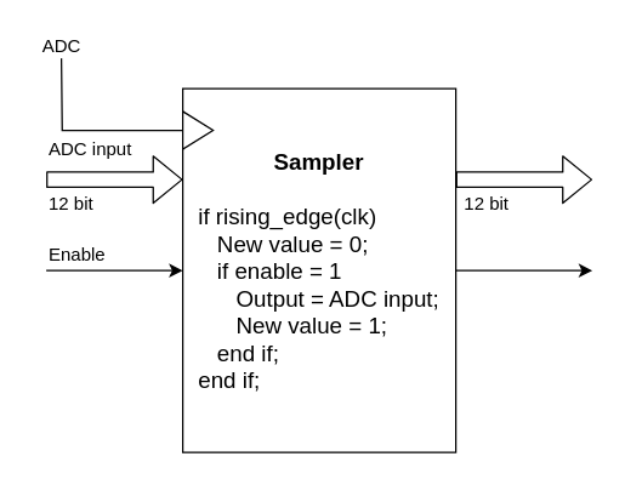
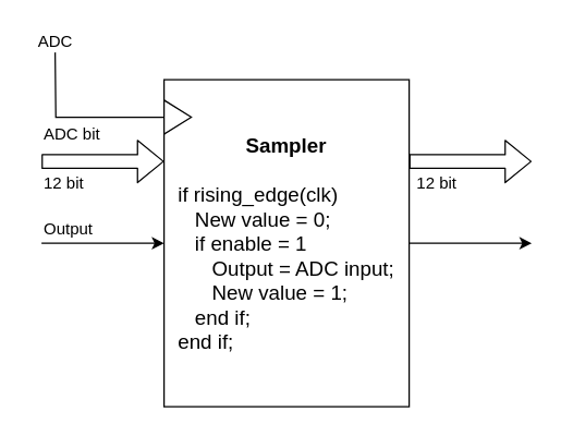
  <mxCell id="0" />
  <mxCell id="1" parent="0" />
  <mxCell id="2" style="edgeStyle=orthogonalEdgeStyle;rounded=0;orthogonalLoop=1;jettySize=auto;html=1;exitX=1;exitY=0.5;exitDx=0;exitDy=0;endArrow=classic;endFill=1;" edge="1" parent="1" source="3"><mxGeometry relative="1" as="geometry"><mxPoint x="390" y="178" as="targetPoint" /></mxGeometry></mxCell>
  <mxCell id="3" value="&lt;font style=&quot;font-size: 15px&quot;&gt;&lt;b&gt;Sampler&lt;/b&gt;&lt;br&gt;&lt;/font&gt;&lt;div style=&quot;text-align: left ; font-size: 15px&quot;&gt;&lt;span&gt;&lt;font style=&quot;font-size: 15px&quot;&gt;&lt;br&gt;&lt;/font&gt;&lt;/span&gt;&lt;/div&gt;&lt;div style=&quot;text-align: left ; font-size: 15px&quot;&gt;&lt;span&gt;&lt;font style=&quot;font-size: 15px&quot;&gt;if rising_edge(clk)&lt;/font&gt;&lt;/span&gt;&lt;/div&gt;&lt;div style=&quot;text-align: left ; font-size: 15px&quot;&gt;&lt;span&gt;&lt;font style=&quot;font-size: 15px&quot;&gt;&amp;nbsp; &amp;nbsp;New value = 0;&lt;/font&gt;&lt;/span&gt;&lt;/div&gt;&lt;div style=&quot;text-align: left ; font-size: 15px&quot;&gt;&lt;span&gt;&lt;font style=&quot;font-size: 15px&quot;&gt;&amp;nbsp; &amp;nbsp;if enable = 1&lt;/font&gt;&lt;/span&gt;&lt;/div&gt;&lt;div style=&quot;text-align: left ; font-size: 15px&quot;&gt;&lt;span&gt;&lt;font style=&quot;font-size: 15px&quot;&gt;&amp;nbsp; &amp;nbsp; &amp;nbsp; Output = ADC input;&lt;/font&gt;&lt;/span&gt;&lt;/div&gt;&lt;div style=&quot;text-align: left ; font-size: 15px&quot;&gt;&lt;span&gt;&lt;font style=&quot;font-size: 15px&quot;&gt;&amp;nbsp; &amp;nbsp; &amp;nbsp; New value = 1;&lt;/font&gt;&lt;/span&gt;&lt;/div&gt;&lt;div style=&quot;text-align: left ; font-size: 15px&quot;&gt;&lt;font style=&quot;font-size: 15px&quot;&gt;&amp;nbsp; &amp;nbsp;end if;&lt;/font&gt;&lt;/div&gt;&lt;div style=&quot;text-align: left ; font-size: 15px&quot;&gt;&lt;font style=&quot;font-size: 15px&quot;&gt;end if;&lt;/font&gt;&lt;/div&gt;" style="rounded=0;whiteSpace=wrap;html=1;" vertex="1" parent="1"><mxGeometry x="120" y="58" width="180" height="240" as="geometry" /></mxCell>
  <mxCell id="4" value="" style="shape=flexArrow;endArrow=classic;html=1;entryX=0;entryY=0.25;entryDx=0;entryDy=0;" edge="1" parent="1" target="3"><mxGeometry width="50" height="50" relative="1" as="geometry"><mxPoint x="30" y="118" as="sourcePoint" /><mxPoint x="-50" y="148" as="targetPoint" /></mxGeometry></mxCell>
  <mxCell id="5" value="12 bit" style="text;html=1;align=left;verticalAlign=middle;resizable=0;points=[];;autosize=1;" vertex="1" parent="1"><mxGeometry x="30" y="124" width="40" height="20" as="geometry" /></mxCell>
  <mxCell id="6" style="edgeStyle=orthogonalEdgeStyle;rounded=0;orthogonalLoop=1;jettySize=auto;html=1;exitX=0;exitY=0.5;exitDx=0;exitDy=0;endArrow=none;endFill=0;" edge="1" parent="1" source="7"><mxGeometry relative="1" as="geometry"><mxPoint x="40" y="38" as="targetPoint" /></mxGeometry></mxCell>
  <mxCell id="7" value="" style="triangle;whiteSpace=wrap;html=1;" vertex="1" parent="1"><mxGeometry x="120" y="73" width="20" height="25" as="geometry" /></mxCell>
  <mxCell id="8" value="ADC" style="text;html=1;align=center;verticalAlign=middle;resizable=0;points=[];;autosize=1;" vertex="1" parent="1"><mxGeometry x="20" y="20" width="40" height="20" as="geometry" /></mxCell>
- <mxCell id="9" value="ADC input" style="text;html=1;align=left;verticalAlign=middle;resizable=0;points=[];;autosize=1;" vertex="1" parent="1"><mxGeometry x="30" y="88" width="70" height="20" as="geometry" /></mxCell>
+ <mxCell id="9" value="ADC bit" style="text;html=1;align=left;verticalAlign=middle;resizable=0;points=[];;autosize=1;" vertex="1" parent="1"><mxGeometry x="30" y="88" width="70" height="20" as="geometry" /></mxCell>
  <mxCell id="10" value="" style="shape=flexArrow;endArrow=classic;html=1;exitX=1;exitY=0.25;exitDx=0;exitDy=0;" edge="1" parent="1" source="3"><mxGeometry width="50" height="50" relative="1" as="geometry"><mxPoint x="380" y="168" as="sourcePoint" /><mxPoint x="390" y="118" as="targetPoint" /></mxGeometry></mxCell>
  <mxCell id="11" value="12 bit" style="text;html=1;align=center;verticalAlign=middle;resizable=0;points=[];;autosize=1;" vertex="1" parent="1"><mxGeometry x="300" y="124" width="40" height="20" as="geometry" /></mxCell>
- <mxCell id="12" value="Enable" style="text;html=1;align=left;verticalAlign=middle;resizable=0;points=[];;autosize=1;" vertex="1" parent="1"><mxGeometry x="30" y="158" width="50" height="20" as="geometry" /></mxCell>
+ <mxCell id="12" value="Output" style="text;html=1;align=left;verticalAlign=middle;resizable=0;points=[];;autosize=1;" vertex="1" parent="1"><mxGeometry x="30" y="158" width="50" height="20" as="geometry" /></mxCell>
  <mxCell id="13" value="" style="endArrow=classic;html=1;entryX=0;entryY=0.5;entryDx=0;entryDy=0;" edge="1" parent="1" target="3"><mxGeometry width="50" height="50" relative="1" as="geometry"><mxPoint x="30" y="178" as="sourcePoint" /><mxPoint x="120" y="188" as="targetPoint" /></mxGeometry></mxCell>
